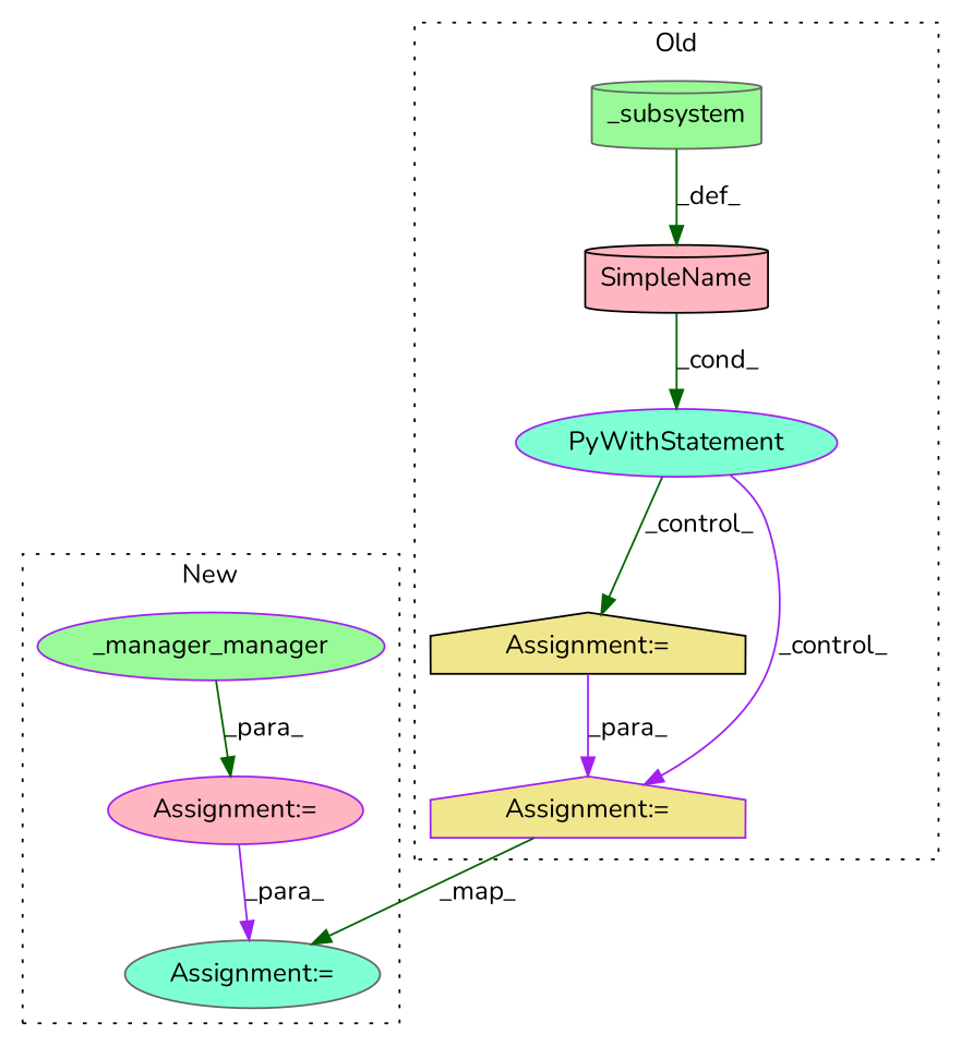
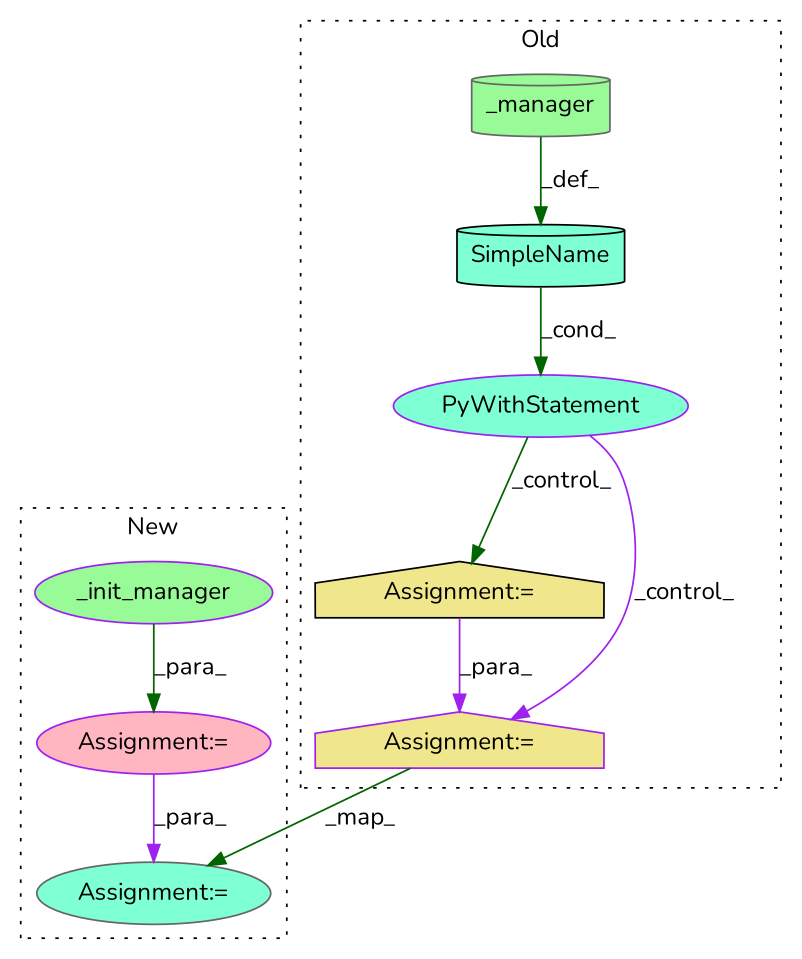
  digraph {
    fontname=Nunito
    node [a=7 color=purple fillcolor=aquamarine fontname=Nunito l=1 shape=ellipse style=filled]
    edge [color=darkgreen fontname=Nunito]
    n1 [a=104 l="10,2" label=PyWithStatement s="3952,3979"]
-   n2 [a=32 color=gray40 fillcolor=palegreen l=12 label=_subsystem s=3967 shape=cylinder]
-   n3 [a=42 color=black fillcolor=lightpink label=SimpleName shape=cylinder l=""]
+   n2 [a=32 color=gray40 fillcolor=palegreen l=12 label=_manager s=3967 shape=cylinder]
+   n3 [a=42 color=black label=SimpleName shape=cylinder l=""]
    n4 [color=black fillcolor=khaki l=7 label="Assignment:=" s=3993 shape=house]
    n5 [fillcolor=khaki label="Assignment:=" s=4080 shape=house]
-   n6 [a=32 fillcolor=palegreen l=15 label=_manager_manager s=3888]
+   n6 [a=32 fillcolor=palegreen l=15 label=_init_manager s=3888]
    n7 [fillcolor=lightpink label="Assignment:=" s=3882]
    n8 [color=gray40 label="Assignment:=" s=3977]
    subgraph cluster_1 {
      label=Old
      style=dotted
      n1
      n2
      n3
      n4
      n5
    }
    subgraph cluster_2 {
      label=New
      style=dotted
      n6
      n7
      n8
    }
    n1 -> n4 [label=_control_]
    n1 -> n5 [color=purple label=_control_]
    n2 -> n3 [label=_def_]
    n3 -> n1 [label=_cond_]
    n4 -> n5 [color=purple label=_para_]
    n5 -> n8 [label=_map_]
    n6 -> n7 [label=_para_]
    n7 -> n8 [color=purple label=_para_]
  }
